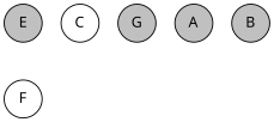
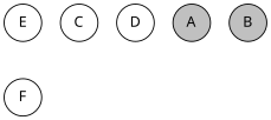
  graph {
    fontname="Noto Sans"
    mindist=.1
    node [fillcolor=gray fontname="Noto Sans" margin=0 shape=circle style=filled]
    edge [fontname="Noto Sans" style=invis]
-   E
+   E [fillcolor=white]
    F [fillcolor=white]
    C [fillcolor=white]
-   G
+   D [fillcolor=white]
    A
    B
    subgraph sub_1 {
      E
      F
    }
    E -- F
    F -- F
  }
